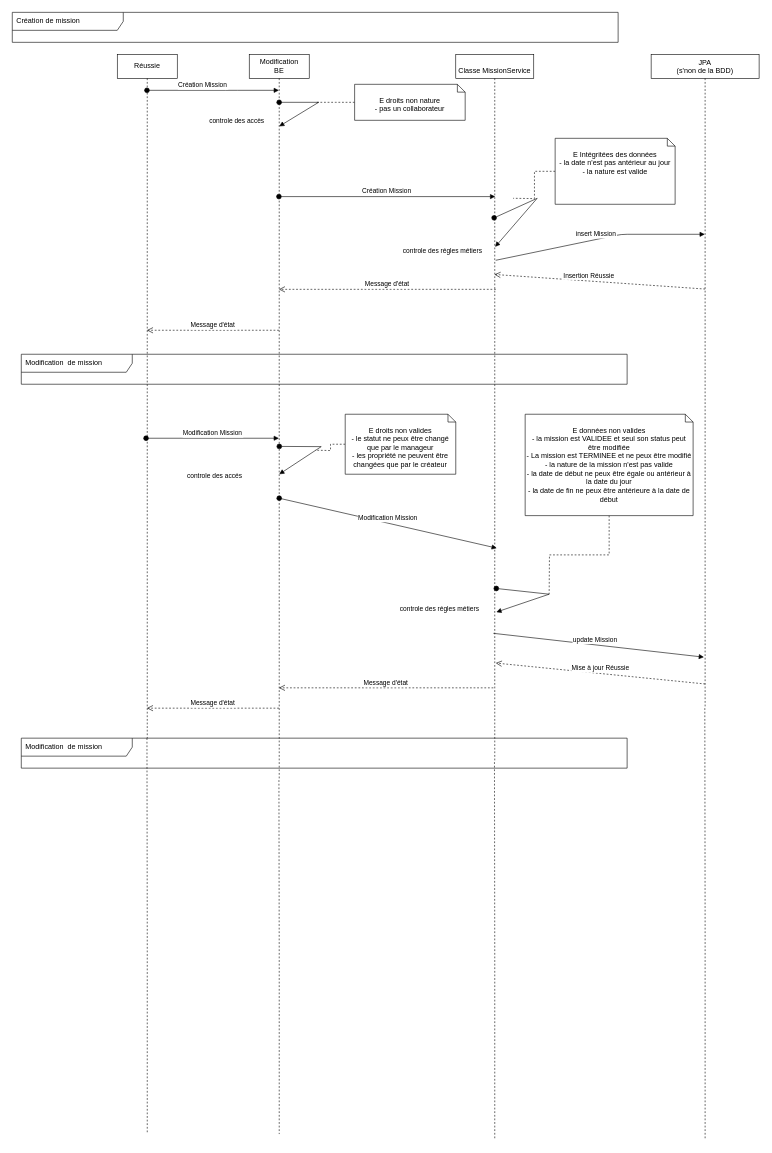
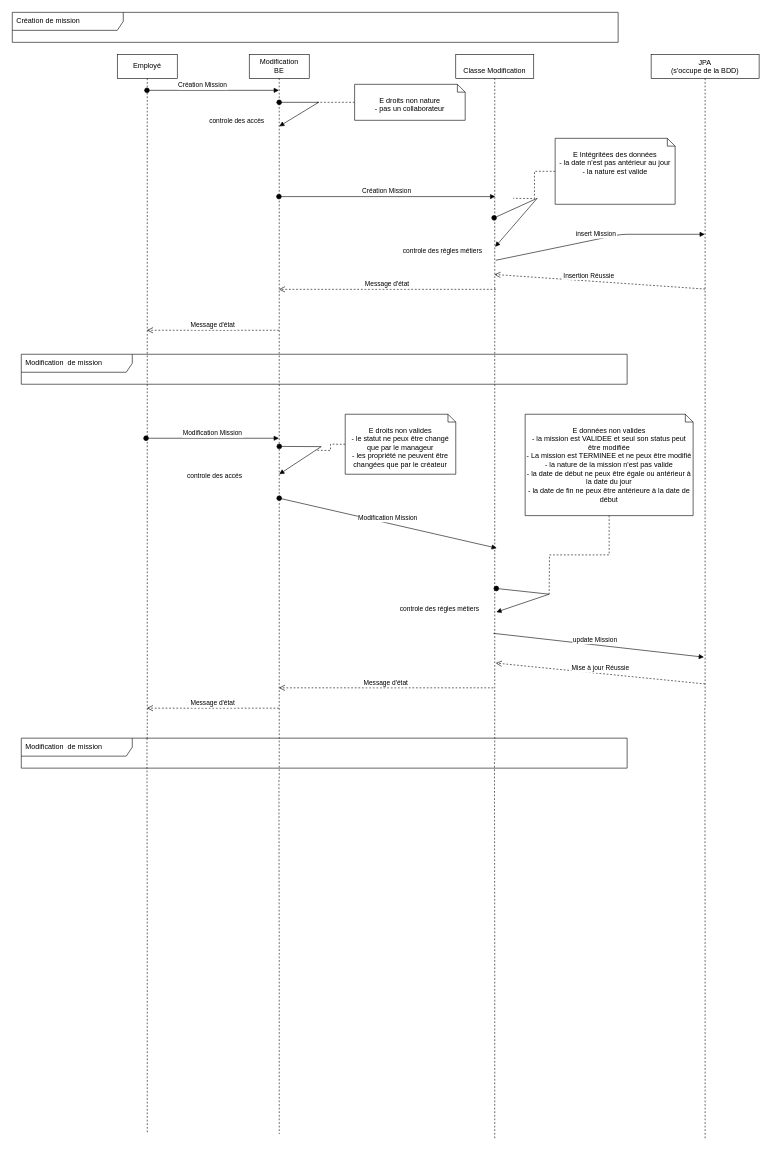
  <mxCell id="0" />
  <mxCell id="1" parent="0" />
  <mxCell id="2" style="edgeStyle=orthogonalEdgeStyle;rounded=0;orthogonalLoop=1;jettySize=auto;html=1;dashed=1;endArrow=none;endFill=0;" edge="1" parent="1" source="3"><mxGeometry relative="1" as="geometry"><mxPoint x="824.32" y="1900" as="targetPoint" /></mxGeometry></mxCell>
- <mxCell id="3" value="&#10;Classe MissionService" style="shape=umlLifeline;perimeter=lifelinePerimeter;container=1;collapsible=0;recursiveResize=0;rounded=0;shadow=0;strokeWidth=1;" parent="1" vertex="1"><mxGeometry x="759.32" y="90" width="130" height="1180" as="geometry" /></mxCell>
+ <mxCell id="3" value="&#10;Classe Modification" style="shape=umlLifeline;perimeter=lifelinePerimeter;container=1;collapsible=0;recursiveResize=0;rounded=0;shadow=0;strokeWidth=1;" parent="1" vertex="1"><mxGeometry x="759.32" y="90" width="130" height="1180" as="geometry" /></mxCell>
  <mxCell id="4" value="controle des régles métiers" style="html=1;verticalAlign=bottom;startArrow=oval;startFill=1;endArrow=block;startSize=8;rounded=0;exitX=0.52;exitY=0.636;exitDx=0;exitDy=0;exitPerimeter=0;entryX=0.52;entryY=0.788;entryDx=0;entryDy=0;entryPerimeter=0;" edge="1" parent="3" target="3"><mxGeometry x="1" y="-72" width="60" relative="1" as="geometry"><mxPoint x="67.6" y="890.48" as="sourcePoint" /><mxPoint x="65.68" y="840" as="targetPoint" /><Array as="points"><mxPoint x="155.68" y="900" /></Array><mxPoint x="-71" y="72" as="offset" /></mxGeometry></mxCell>
  <mxCell id="5" style="edgeStyle=orthogonalEdgeStyle;rounded=0;orthogonalLoop=1;jettySize=auto;html=1;dashed=1;endArrow=none;endFill=0;" edge="1" parent="1" source="6"><mxGeometry relative="1" as="geometry"><mxPoint x="1175" y="1900" as="targetPoint" /></mxGeometry></mxCell>
- <mxCell id="6" value="JPA&#10;(s'non de la BDD)" style="shape=umlLifeline;perimeter=lifelinePerimeter;container=1;collapsible=0;recursiveResize=0;rounded=0;shadow=0;strokeWidth=1;" parent="1" vertex="1"><mxGeometry x="1085" y="90" width="180" height="1090" as="geometry" /></mxCell>
+ <mxCell id="6" value="JPA&#10;(s'occupe de la BDD)" style="shape=umlLifeline;perimeter=lifelinePerimeter;container=1;collapsible=0;recursiveResize=0;rounded=0;shadow=0;strokeWidth=1;" parent="1" vertex="1"><mxGeometry x="1085" y="90" width="180" height="1090" as="geometry" /></mxCell>
  <mxCell id="7" value="Insertion Réussie" style="verticalAlign=bottom;endArrow=open;dashed=1;endSize=8;shadow=0;strokeWidth=1;exitX=0.5;exitY=0.359;exitDx=0;exitDy=0;exitPerimeter=0;entryX=0.496;entryY=0.311;entryDx=0;entryDy=0;entryPerimeter=0;" parent="1" source="6" target="3" edge="1"><mxGeometry x="0.1" relative="1" as="geometry"><mxPoint x="685" y="240" as="targetPoint" /><Array as="points" /><mxPoint as="offset" /></mxGeometry></mxCell>
  <mxCell id="8" value="insert Mission" style="verticalAlign=bottom;endArrow=block;shadow=0;strokeWidth=1;exitX=0.512;exitY=0.291;exitDx=0;exitDy=0;exitPerimeter=0;" parent="1" source="3" edge="1"><mxGeometry x="-0.032" relative="1" as="geometry"><mxPoint x="829.324" y="390" as="sourcePoint" /><mxPoint x="1174.5" y="390" as="targetPoint" /><Array as="points"><mxPoint x="1035" y="390" /></Array><mxPoint as="offset" /></mxGeometry></mxCell>
  <mxCell id="9" style="edgeStyle=orthogonalEdgeStyle;rounded=0;orthogonalLoop=1;jettySize=auto;html=1;dashed=1;endArrow=none;endFill=0;" edge="1" parent="1" source="10"><mxGeometry relative="1" as="geometry"><mxPoint x="465" y="1890" as="targetPoint" /></mxGeometry></mxCell>
  <mxCell id="10" value="&lt;div&gt;Modification&lt;/div&gt;&lt;div&gt;BE&lt;br&gt;&lt;/div&gt;" style="shape=umlLifeline;perimeter=lifelinePerimeter;whiteSpace=wrap;html=1;container=1;collapsible=0;recursiveResize=0;outlineConnect=0;" vertex="1" parent="1"><mxGeometry x="415" y="90" width="100" height="1210" as="geometry" /></mxCell>
  <mxCell id="11" value="&lt;div&gt;controle des accés&lt;/div&gt;" style="html=1;verticalAlign=bottom;startArrow=oval;startFill=1;endArrow=block;startSize=8;rounded=0;exitX=0.52;exitY=0.636;exitDx=0;exitDy=0;exitPerimeter=0;entryX=0.519;entryY=0.681;entryDx=0;entryDy=0;entryPerimeter=0;" edge="1" parent="10"><mxGeometry x="1" y="-70" width="60" relative="1" as="geometry"><mxPoint x="50.13" y="653.65" as="sourcePoint" /><mxPoint x="50.0" y="700" as="targetPoint" /><Array as="points"><mxPoint x="120" y="654" /></Array><mxPoint x="-69" y="70" as="offset" /></mxGeometry></mxCell>
  <mxCell id="12" value="Création de mission" style="shape=umlFrame;whiteSpace=wrap;html=1;width=185;height=30;boundedLbl=1;verticalAlign=middle;align=left;spacingLeft=5;" vertex="1" parent="1"><mxGeometry x="20" y="20" width="1010" height="50" as="geometry" /></mxCell>
  <mxCell id="13" value="&lt;div&gt;controle des régles métiers&lt;/div&gt;" style="html=1;verticalAlign=bottom;startArrow=oval;startFill=1;endArrow=block;startSize=8;rounded=0;exitX=0.492;exitY=0.231;exitDx=0;exitDy=0;exitPerimeter=0;entryX=0.505;entryY=0.272;entryDx=0;entryDy=0;entryPerimeter=0;" edge="1" parent="1" source="3" target="3"><mxGeometry x="1" y="-70" width="60" relative="1" as="geometry"><mxPoint x="832.21" y="329.94" as="sourcePoint" /><mxPoint x="829.324" y="370" as="targetPoint" /><Array as="points"><mxPoint x="895" y="330" /></Array><mxPoint x="-35" y="61" as="offset" /></mxGeometry></mxCell>
  <mxCell id="14" style="edgeStyle=orthogonalEdgeStyle;rounded=0;orthogonalLoop=1;jettySize=auto;html=1;dashed=1;endArrow=none;endFill=0;" edge="1" parent="1" source="15"><mxGeometry relative="1" as="geometry"><mxPoint x="855" y="330" as="targetPoint" /></mxGeometry></mxCell>
  <mxCell id="15" value="&lt;div&gt;E Intégritées des données&lt;/div&gt;&lt;div&gt;- la date n'est pas antérieur au jour&lt;/div&gt;&lt;div&gt;- la nature est valide&lt;/div&gt;&lt;div&gt;&lt;br&gt;&lt;/div&gt;" style="shape=note2;boundedLbl=1;whiteSpace=wrap;html=1;size=13;verticalAlign=top;align=center;" vertex="1" parent="1"><mxGeometry x="925" y="230" width="200" height="110" as="geometry" /></mxCell>
  <mxCell id="16" value="Message d'état" style="verticalAlign=bottom;endArrow=open;dashed=1;endSize=8;shadow=0;strokeWidth=1;exitX=0.514;exitY=0.332;exitDx=0;exitDy=0;exitPerimeter=0;" edge="1" parent="1" source="3" target="10"><mxGeometry relative="1" as="geometry"><mxPoint x="465" y="239.71" as="targetPoint" /><mxPoint x="828" y="320" as="sourcePoint" /><Array as="points" /></mxGeometry></mxCell>
  <mxCell id="17" value="Mise à jour Réussie" style="verticalAlign=bottom;endArrow=open;dashed=1;endSize=8;shadow=0;strokeWidth=1;entryX=0.513;entryY=0.86;entryDx=0;entryDy=0;entryPerimeter=0;exitX=0.5;exitY=0.963;exitDx=0;exitDy=0;exitPerimeter=0;" edge="1" parent="1" source="6" target="3"><mxGeometry relative="1" as="geometry"><mxPoint x="845.5" y="980" as="targetPoint" /><mxPoint x="1155" y="980" as="sourcePoint" /><Array as="points" /></mxGeometry></mxCell>
  <mxCell id="18" value="Modification Mission" style="verticalAlign=bottom;startArrow=oval;endArrow=block;startSize=8;shadow=0;strokeWidth=1;entryX=0.526;entryY=0.579;entryDx=0;entryDy=0;entryPerimeter=0;" edge="1" parent="1"><mxGeometry relative="1" as="geometry"><mxPoint x="465" y="830" as="sourcePoint" /><mxPoint x="827.7" y="913.22" as="targetPoint" /><Array as="points" /></mxGeometry></mxCell>
  <mxCell id="19" style="edgeStyle=orthogonalEdgeStyle;rounded=0;orthogonalLoop=1;jettySize=auto;html=1;dashed=1;endArrow=none;endFill=0;" edge="1" parent="1" source="34"><mxGeometry relative="1" as="geometry"><mxPoint x="915" y="990" as="targetPoint" /></mxGeometry></mxCell>
  <mxCell id="20" value="Message d'état" style="verticalAlign=bottom;endArrow=open;dashed=1;endSize=8;shadow=0;strokeWidth=1;exitX=0.482;exitY=0.895;exitDx=0;exitDy=0;exitPerimeter=0;" edge="1" parent="1" source="3" target="10"><mxGeometry relative="1" as="geometry"><mxPoint x="455" y="1146" as="targetPoint" /><mxPoint x="685" y="1090.29" as="sourcePoint" /><Array as="points" /></mxGeometry></mxCell>
  <mxCell id="21" value="update Mission" style="verticalAlign=bottom;endArrow=block;shadow=0;strokeWidth=1;entryX=0.489;entryY=0.922;entryDx=0;entryDy=0;entryPerimeter=0;exitX=0.482;exitY=0.818;exitDx=0;exitDy=0;exitPerimeter=0;" edge="1" parent="1" source="3" target="6"><mxGeometry x="-0.032" relative="1" as="geometry"><mxPoint x="825" y="940" as="sourcePoint" /><mxPoint x="1135" y="940" as="targetPoint" /><Array as="points" /><mxPoint as="offset" /></mxGeometry></mxCell>
  <mxCell id="22" style="edgeStyle=orthogonalEdgeStyle;rounded=0;orthogonalLoop=1;jettySize=auto;html=1;dashed=1;endArrow=none;endFill=0;" edge="1" parent="1" source="23"><mxGeometry relative="1" as="geometry"><mxPoint x="245" y="1890" as="targetPoint" /></mxGeometry></mxCell>
- <mxCell id="23" value="Réussie" style="shape=umlLifeline;perimeter=lifelinePerimeter;whiteSpace=wrap;html=1;container=1;collapsible=0;recursiveResize=0;outlineConnect=0;" vertex="1" parent="1"><mxGeometry x="195" y="90" width="100" height="1140" as="geometry" /></mxCell>
+ <mxCell id="23" value="Employé" style="shape=umlLifeline;perimeter=lifelinePerimeter;whiteSpace=wrap;html=1;container=1;collapsible=0;recursiveResize=0;outlineConnect=0;" vertex="1" parent="1"><mxGeometry x="195" y="90" width="100" height="1140" as="geometry" /></mxCell>
  <mxCell id="24" value="Création Mission" style="verticalAlign=bottom;startArrow=oval;endArrow=block;startSize=8;shadow=0;strokeWidth=1;" edge="1" parent="1" source="23" target="10"><mxGeometry x="-0.159" relative="1" as="geometry"><mxPoint x="275" y="160" as="sourcePoint" /><mxPoint x="465" y="160" as="targetPoint" /><Array as="points"><mxPoint x="385" y="150" /></Array><mxPoint as="offset" /></mxGeometry></mxCell>
  <mxCell id="25" value="Message d'état" style="verticalAlign=bottom;endArrow=open;dashed=1;endSize=8;shadow=0;strokeWidth=1;" edge="1" parent="1" source="10" target="23"><mxGeometry relative="1" as="geometry"><mxPoint x="245" y="240" as="targetPoint" /><mxPoint x="465" y="430" as="sourcePoint" /><Array as="points"><mxPoint x="415" y="550" /></Array></mxGeometry></mxCell>
  <mxCell id="26" value="Modification Mission" style="verticalAlign=bottom;startArrow=oval;endArrow=block;startSize=8;shadow=0;strokeWidth=1;" edge="1" parent="1"><mxGeometry relative="1" as="geometry"><mxPoint x="243" y="730" as="sourcePoint" /><mxPoint x="464.5" y="730" as="targetPoint" /><Array as="points"><mxPoint x="365" y="730" /></Array></mxGeometry></mxCell>
  <mxCell id="27" value="Création Mission" style="verticalAlign=bottom;startArrow=oval;endArrow=block;startSize=8;shadow=0;strokeWidth=1;entryX=0.506;entryY=0.201;entryDx=0;entryDy=0;entryPerimeter=0;" parent="1" target="3" edge="1" source="10"><mxGeometry relative="1" as="geometry"><mxPoint x="755" y="160" as="sourcePoint" /><mxPoint x="685" y="150" as="targetPoint" /><Array as="points" /></mxGeometry></mxCell>
  <mxCell id="28" value="&lt;div&gt;controle des accès &lt;br&gt;&lt;/div&gt;" style="html=1;verticalAlign=bottom;startArrow=oval;startFill=1;endArrow=block;startSize=8;rounded=0;" edge="1" parent="1"><mxGeometry x="1" y="-70" width="60" relative="1" as="geometry"><mxPoint x="464.929" y="170" as="sourcePoint" /><mxPoint x="465" y="210" as="targetPoint" /><Array as="points"><mxPoint x="530.68" y="170" /></Array><mxPoint x="-34" y="60" as="offset" /></mxGeometry></mxCell>
  <mxCell id="29" style="edgeStyle=orthogonalEdgeStyle;rounded=0;orthogonalLoop=1;jettySize=auto;html=1;dashed=1;endArrow=none;endFill=0;" edge="1" parent="1" source="30"><mxGeometry relative="1" as="geometry"><mxPoint x="525" y="170" as="targetPoint" /></mxGeometry></mxCell>
  <mxCell id="30" value="&lt;div&gt;E droits non nature&lt;/div&gt;&lt;div&gt;- pas un collaborateur&lt;/div&gt;" style="shape=note2;boundedLbl=1;whiteSpace=wrap;html=1;size=13;verticalAlign=top;align=center;" vertex="1" parent="1"><mxGeometry x="590.68" y="140" width="184.32" height="60" as="geometry" /></mxCell>
  <mxCell id="31" style="edgeStyle=orthogonalEdgeStyle;rounded=0;orthogonalLoop=1;jettySize=auto;html=1;dashed=1;strokeColor=none;endArrow=none;endFill=0;" edge="1" parent="1" source="33"><mxGeometry relative="1" as="geometry"><mxPoint x="515" y="780" as="targetPoint" /></mxGeometry></mxCell>
  <mxCell id="32" style="edgeStyle=orthogonalEdgeStyle;rounded=0;orthogonalLoop=1;jettySize=auto;html=1;dashed=1;endArrow=none;endFill=0;" edge="1" parent="1" source="33"><mxGeometry relative="1" as="geometry"><mxPoint x="525" y="750" as="targetPoint" /></mxGeometry></mxCell>
  <mxCell id="33" value="&lt;div&gt;E droits non valides&lt;/div&gt;&lt;div&gt;- le statut ne peux être changé que par le manageur&lt;/div&gt;&lt;div&gt;- les propriété ne peuvent être changées que par le créateur&lt;br&gt;&lt;/div&gt;" style="shape=note2;boundedLbl=1;whiteSpace=wrap;html=1;size=13;verticalAlign=top;align=center;" vertex="1" parent="1"><mxGeometry x="575" y="690" width="184.32" height="100" as="geometry" /></mxCell>
  <mxCell id="34" value="&lt;div&gt;E données non valides&lt;br&gt;&lt;/div&gt;&lt;div&gt;- la mission est VALIDEE et seul son status peut être modifiée&lt;/div&gt;&lt;div&gt;- La mission est TERMINEE et ne peux être modifié&lt;/div&gt;&lt;div&gt;- la nature de la mission n'est pas valide&lt;br&gt;&lt;/div&gt;&lt;div&gt;- la date de début ne peux être égale ou antérieur à la date du jour&lt;/div&gt;&lt;div&gt;- la date de fin ne peux être antérieure à la date de début&lt;br&gt;&lt;/div&gt;" style="shape=note2;boundedLbl=1;whiteSpace=wrap;html=1;size=13;verticalAlign=top;align=center;" vertex="1" parent="1"><mxGeometry x="875" y="690" width="280" height="169" as="geometry" /></mxCell>
  <mxCell id="35" value="Message d'état" style="verticalAlign=bottom;endArrow=open;dashed=1;endSize=8;shadow=0;strokeWidth=1;" edge="1" parent="1" source="10" target="23"><mxGeometry relative="1" as="geometry"><mxPoint x="245.004" y="1130" as="targetPoint" /><mxPoint x="465.18" y="1130" as="sourcePoint" /><Array as="points"><mxPoint x="425" y="1180" /></Array></mxGeometry></mxCell>
  <mxCell id="36" value="&lt;div&gt;Modification&amp;nbsp; de mission&lt;/div&gt;" style="shape=umlFrame;whiteSpace=wrap;html=1;width=185;height=30;boundedLbl=1;verticalAlign=middle;align=left;spacingLeft=5;" vertex="1" parent="1"><mxGeometry x="35" y="590" width="1010" height="50" as="geometry" /></mxCell>
  <mxCell id="37" value="&lt;div&gt;Modification&amp;nbsp; de mission&lt;/div&gt;" style="shape=umlFrame;whiteSpace=wrap;html=1;width=185;height=30;boundedLbl=1;verticalAlign=middle;align=left;spacingLeft=5;" vertex="1" parent="1"><mxGeometry x="35" y="1230" width="1010" height="50" as="geometry" /></mxCell>
